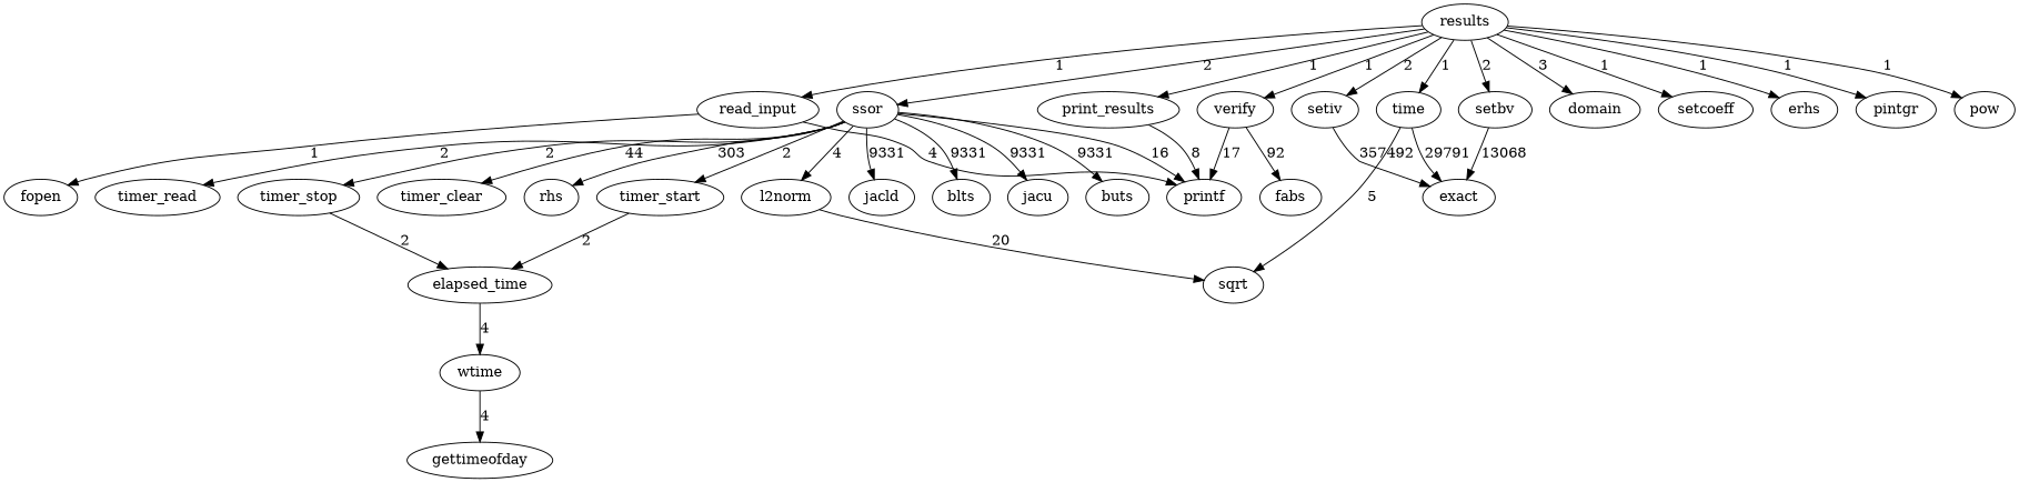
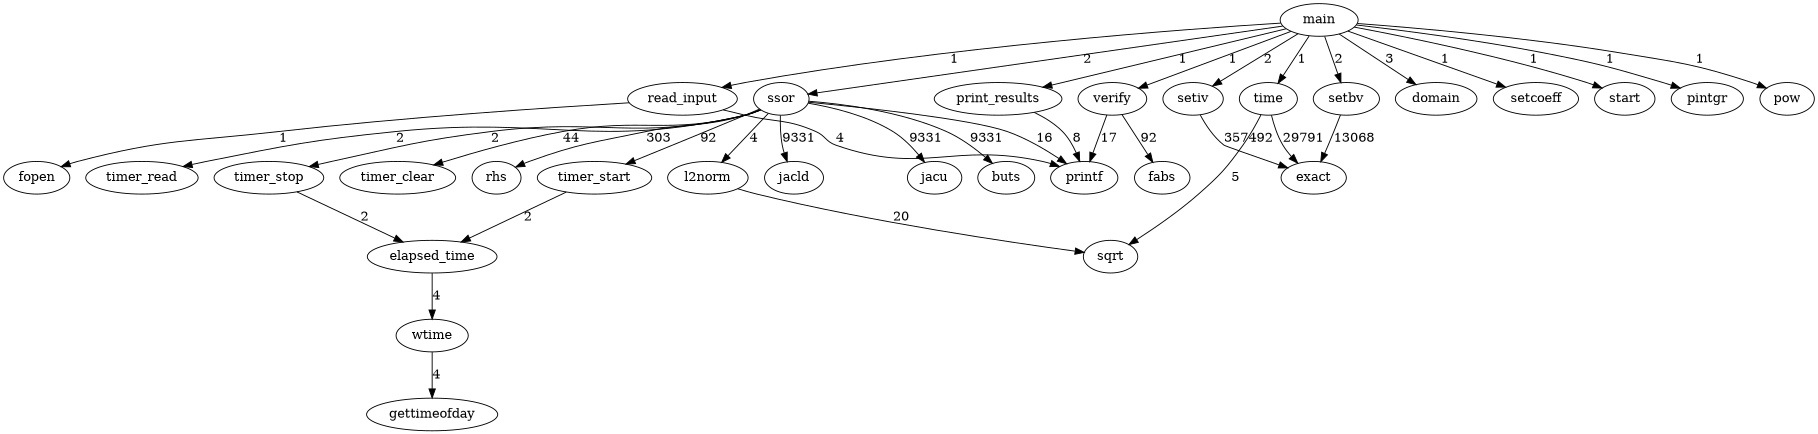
  digraph {
-   main [label=results]
+   main
    read_input
    domain
    setcoeff
    setbv
    setiv
-   erhs
+   erhs [label=start]
    ssor
    n9 [label=time]
    pintgr
    verify
    pow
    print_results
    printf
    fopen
    exact
    l2norm
    timer_clear
    rhs
    timer_start
    jacld
-   blts
    jacu
    buts
    timer_stop
    timer_read
    sqrt
    fabs
    elapsed_time
    wtime
    gettimeofday
    main -> read_input [label=1]
    main -> domain [label=3]
    main -> setcoeff [label=1]
    main -> setbv [label=2]
    main -> setiv [label=2]
    main -> erhs [label=1]
    main -> ssor [label=2]
    main -> n9 [label=1]
    main -> pintgr [label=1]
    main -> verify [label=1]
    main -> pow [label=1]
    main -> print_results [label=1]
    read_input -> printf [label=4]
    read_input -> fopen [label=1]
    setbv -> exact [label=13068]
    setiv -> exact [label=357492]
    ssor -> printf [label=16]
    ssor -> l2norm [label=4]
    ssor -> timer_clear [label=44]
    ssor -> rhs [label=303]
-   ssor -> timer_start [label=2]
+   ssor -> timer_start [label=92]
    ssor -> jacld [label=9331]
-   ssor -> blts [label=9331]
    ssor -> jacu [label=9331]
    ssor -> buts [label=9331]
    ssor -> timer_stop [label=2]
    ssor -> timer_read [label=2]
    n9 -> exact [label=29791]
    n9 -> sqrt [label=5]
    verify -> printf [label=17]
    verify -> fabs [label=92]
    print_results -> printf [label=8]
    l2norm -> sqrt [label=20]
    timer_start -> elapsed_time [label=2]
    timer_stop -> elapsed_time [label=2]
    elapsed_time -> wtime [label=4]
    wtime -> gettimeofday [label=4]
  }
